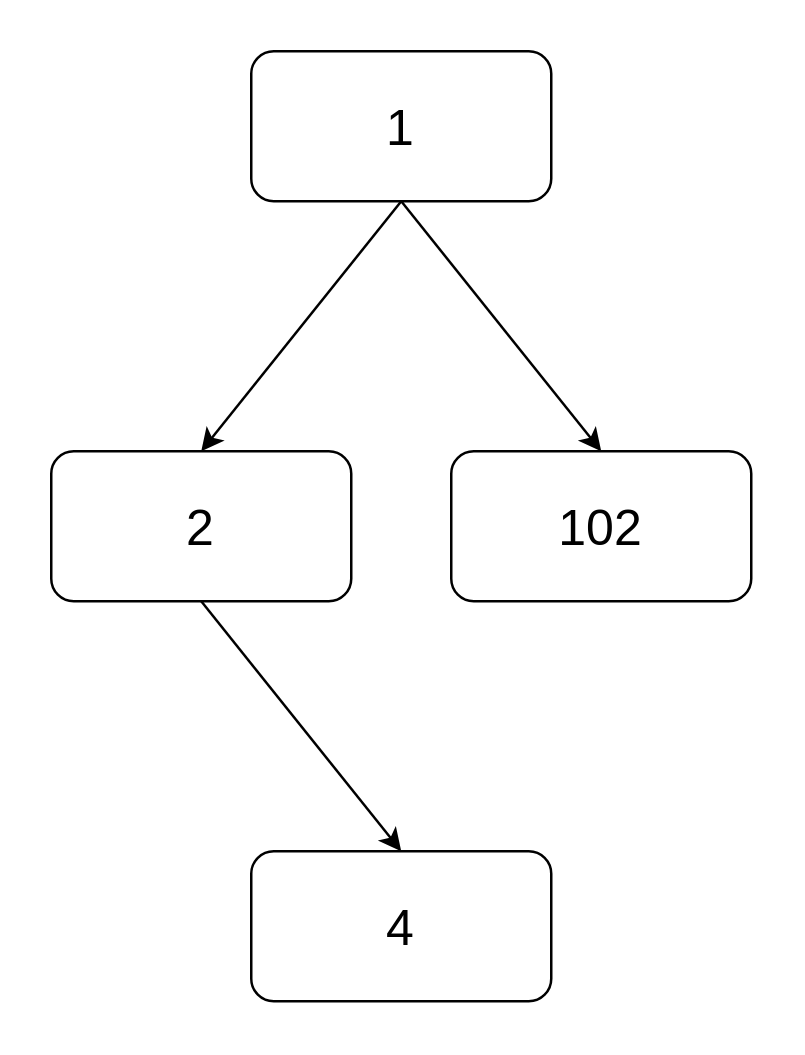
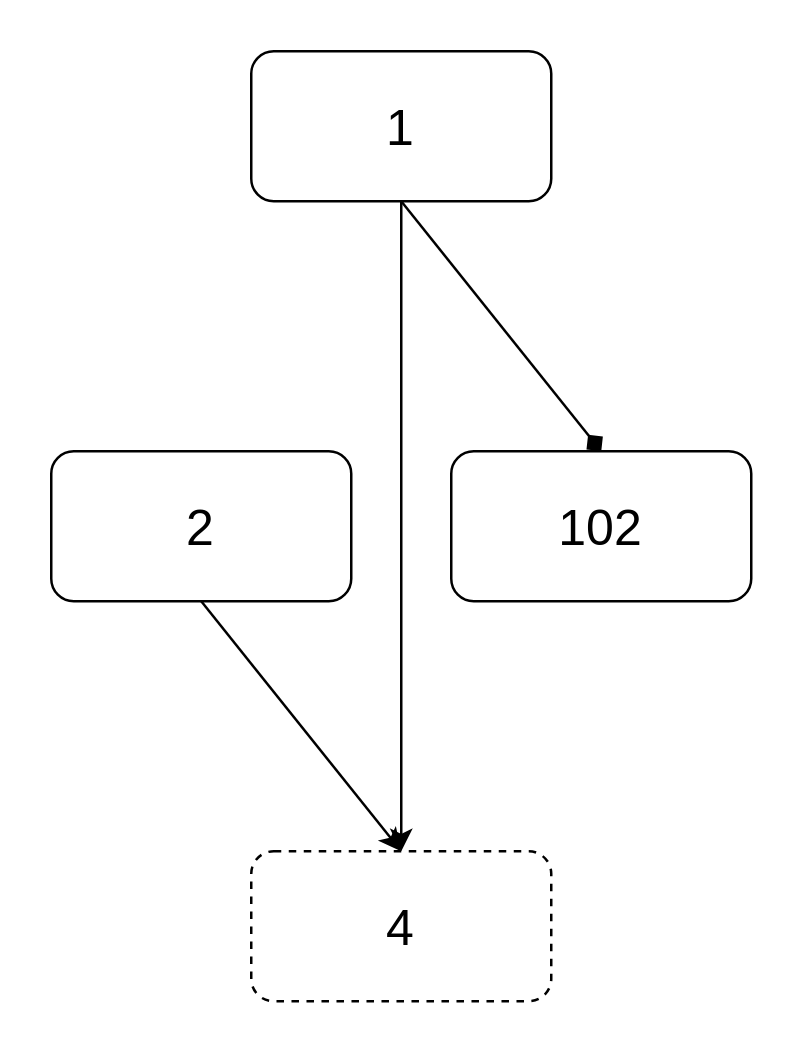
  <mxCell id="0" />
  <mxCell id="1" parent="0" />
  <mxCell id="2" value="&lt;font style=&quot;font-size: 20px;&quot;&gt;1&lt;/font&gt;" style="rounded=1;whiteSpace=wrap;html=1;" vertex="1" parent="1"><mxGeometry x="100" y="20" width="120" height="60" as="geometry" /></mxCell>
  <mxCell id="3" value="&lt;font style=&quot;font-size: 20px;&quot;&gt;2&lt;/font&gt;" style="rounded=1;whiteSpace=wrap;html=1;" vertex="1" parent="1"><mxGeometry x="20" y="180" width="120" height="60" as="geometry" /></mxCell>
  <mxCell id="4" value="&lt;font style=&quot;font-size: 20px;&quot;&gt;102&lt;/font&gt;" style="rounded=1;whiteSpace=wrap;html=1;" vertex="1" parent="1"><mxGeometry x="180" y="180" width="120" height="60" as="geometry" /></mxCell>
- <mxCell id="5" value="" style="endArrow=classic;html=1;rounded=0;fontSize=20;exitX=0.5;exitY=1;exitDx=0;exitDy=0;entryX=0.5;entryY=0;entryDx=0;entryDy=0;" edge="1" parent="1" source="2" target="3"><mxGeometry width="50" height="50" relative="1" as="geometry"><mxPoint x="140" y="70" as="sourcePoint" /><mxPoint x="190" y="20" as="targetPoint" /></mxGeometry></mxCell>
- <mxCell id="6" value="" style="endArrow=classic;html=1;rounded=0;fontSize=20;exitX=0.5;exitY=1;exitDx=0;exitDy=0;entryX=0.5;entryY=0;entryDx=0;entryDy=0;" edge="1" parent="1" source="2" target="4"><mxGeometry width="50" height="50" relative="1" as="geometry"><mxPoint x="170" y="90" as="sourcePoint" /><mxPoint x="90" y="190" as="targetPoint" /></mxGeometry></mxCell>
- <mxCell id="7" value="&lt;span style=&quot;font-size: 20px;&quot;&gt;4&lt;/span&gt;" style="rounded=1;whiteSpace=wrap;html=1;" vertex="1" parent="1"><mxGeometry x="100" y="340" width="120" height="60" as="geometry" /></mxCell>
+ <mxCell id="5" value="" style="endArrow=classic;html=1;rounded=0;fontSize=20;exitX=0.5;exitY=1;exitDx=0;exitDy=0;" edge="1" parent="1" source="2" target="7"><mxGeometry width="50" height="50" relative="1" as="geometry"><mxPoint x="140" y="70" as="sourcePoint" /><mxPoint x="190" y="20" as="targetPoint" /></mxGeometry></mxCell>
+ <mxCell id="6" value="" style="endArrow=diamond;html=1;rounded=0;fontSize=20;exitX=0.5;exitY=1;exitDx=0;exitDy=0;entryX=0.5;entryY=0;entryDx=0;entryDy=0;" edge="1" parent="1" source="2" target="4"><mxGeometry width="50" height="50" relative="1" as="geometry"><mxPoint x="170" y="90" as="sourcePoint" /><mxPoint x="90" y="190" as="targetPoint" /></mxGeometry></mxCell>
+ <mxCell id="7" value="&lt;span style=&quot;font-size: 20px;&quot;&gt;4&lt;/span&gt;" style="rounded=1;whiteSpace=wrap;html=1;dashed=1;" vertex="1" parent="1"><mxGeometry x="100" y="340" width="120" height="60" as="geometry" /></mxCell>
  <mxCell id="8" value="" style="endArrow=classic;html=1;rounded=0;fontSize=20;exitX=0.5;exitY=1;exitDx=0;exitDy=0;entryX=0.5;entryY=0;entryDx=0;entryDy=0;" edge="1" parent="1" source="3" target="7"><mxGeometry width="50" height="50" relative="1" as="geometry"><mxPoint x="170" y="90" as="sourcePoint" /><mxPoint x="90" y="190" as="targetPoint" /></mxGeometry></mxCell>
